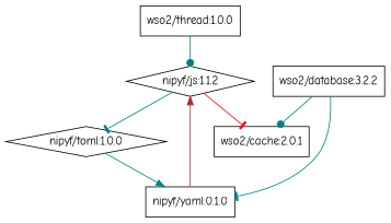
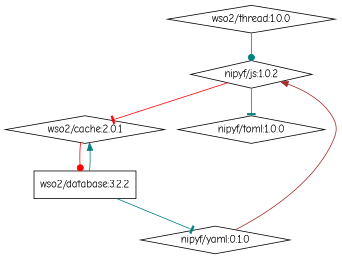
  digraph {
    fontname="Comic Neue"
    node [fontname="Comic Neue" shape=diamond]
    edge [arrowhead=tee color=teal fontname="Comic Neue"]
-   "wso2/thread:1.0.0" [shape=box]
-   "nipyf/js:1.0.2" [label="nipyf/js:1.1.2"]
-   "wso2/cache:2.0.1" [shape=box]
+   "wso2/thread:1.0.0"
+   "nipyf/js:1.0.2"
+   "wso2/cache:2.0.1"
    "nipyf/toml:1.0.0"
    "wso2/database:3.2.2" [shape=box]
-   "nipyf/yaml:0.1.0" [shape=box]
+   "nipyf/yaml:0.1.0"
    "wso2/thread:1.0.0" -> "nipyf/js:1.0.2" [arrowhead=dot]
    "nipyf/js:1.0.2" -> "wso2/cache:2.0.1" [color=red]
    "nipyf/js:1.0.2" -> "nipyf/toml:1.0.0"
-   "nipyf/toml:1.0.0" -> "nipyf/yaml:0.1.0" [arrowhead=normal]
-   "wso2/database:3.2.2" -> "wso2/cache:2.0.1" [arrowhead=dot]
+   "wso2/cache:2.0.1" -> "wso2/database:3.2.2" [arrowhead=dot color=red]
+   "wso2/database:3.2.2" -> "wso2/cache:2.0.1" [arrowhead=normal]
    "wso2/database:3.2.2" -> "nipyf/yaml:0.1.0"
    "nipyf/yaml:0.1.0" -> "nipyf/js:1.0.2" [arrowhead=normal color=brown]
  }
